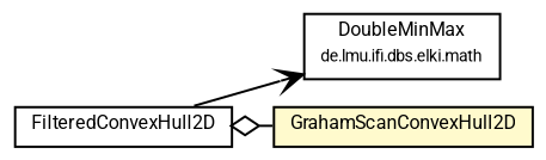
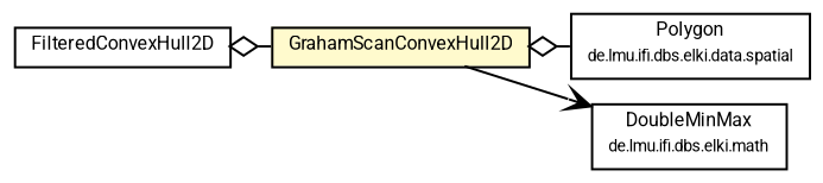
  digraph {
    fontname=Merriweather
    nodesep=0.15
    rankdir=LR
    ranksep=0.25
    node [fontcolor=black fontname=Merriweather fontsize=8 margin=0 shape=plaintext]
    edge [arrowhead=none arrowtail=ediamond color=black dir=back fontname=Merriweather fontsize=7 labelfontname=Roboto labelfontsize=7 weight=4]
+   n1 [height=0 label=<<table title="de.lmu.ifi.dbs.elki.data.spatial.Polygon" border="0" cellborder="1" cellspacing="0" cellpadding="2" href="../../data/spatial/Polygon.html" target="_parent"> 		<tr><td><table border="0" cellspacing="0" cellpadding="1"> 		<tr><td align="center" balign="center"> <font face="Roboto">Polygon</font> </td></tr> 		<tr><td align="center" balign="center"> <font face="Roboto" point-size="7.0">de.lmu.ifi.dbs.elki.data.spatial</font> </td></tr> 		</table></td></tr> 		</table>> width=0]
    n2 [height=0 label=<<table title="de.lmu.ifi.dbs.elki.math.DoubleMinMax" border="0" cellborder="1" cellspacing="0" cellpadding="2" href="../DoubleMinMax.html" target="_parent"> 		<tr><td><table border="0" cellspacing="0" cellpadding="1"> 		<tr><td align="center" balign="center"> <font face="Roboto">DoubleMinMax</font> </td></tr> 		<tr><td align="center" balign="center"> <font face="Roboto" point-size="7.0">de.lmu.ifi.dbs.elki.math</font> </td></tr> 		</table></td></tr> 		</table>> width=0]
    n3 [height=0 label=<<table title="de.lmu.ifi.dbs.elki.math.geometry.FilteredConvexHull2D" border="0" cellborder="1" cellspacing="0" cellpadding="2" href="FilteredConvexHull2D.html" target="_parent"> 		<tr><td><table border="0" cellspacing="0" cellpadding="1"> 		<tr><td align="center" balign="center"> <font face="Roboto">FilteredConvexHull2D</font> </td></tr> 		</table></td></tr> 		</table>> width=0]
    n4 [height=0 label=<<table title="de.lmu.ifi.dbs.elki.math.geometry.GrahamScanConvexHull2D" border="0" cellborder="1" cellspacing="0" cellpadding="2" bgcolor="lemonChiffon" href="GrahamScanConvexHull2D.html" target="_parent"> 		<tr><td><table border="0" cellspacing="0" cellpadding="1"> 		<tr><td align="center" balign="center"> <font face="Roboto">GrahamScanConvexHull2D</font> </td></tr> 		</table></td></tr> 		</table>> width=0]
    n3 -> n4
-   n3 -> n2 [arrowhead=open weight=1 arrowtail="" dir=""]
+   n4 -> n1
+   n4 -> n2 [arrowhead=open weight=1 arrowtail="" dir=""]
  }
